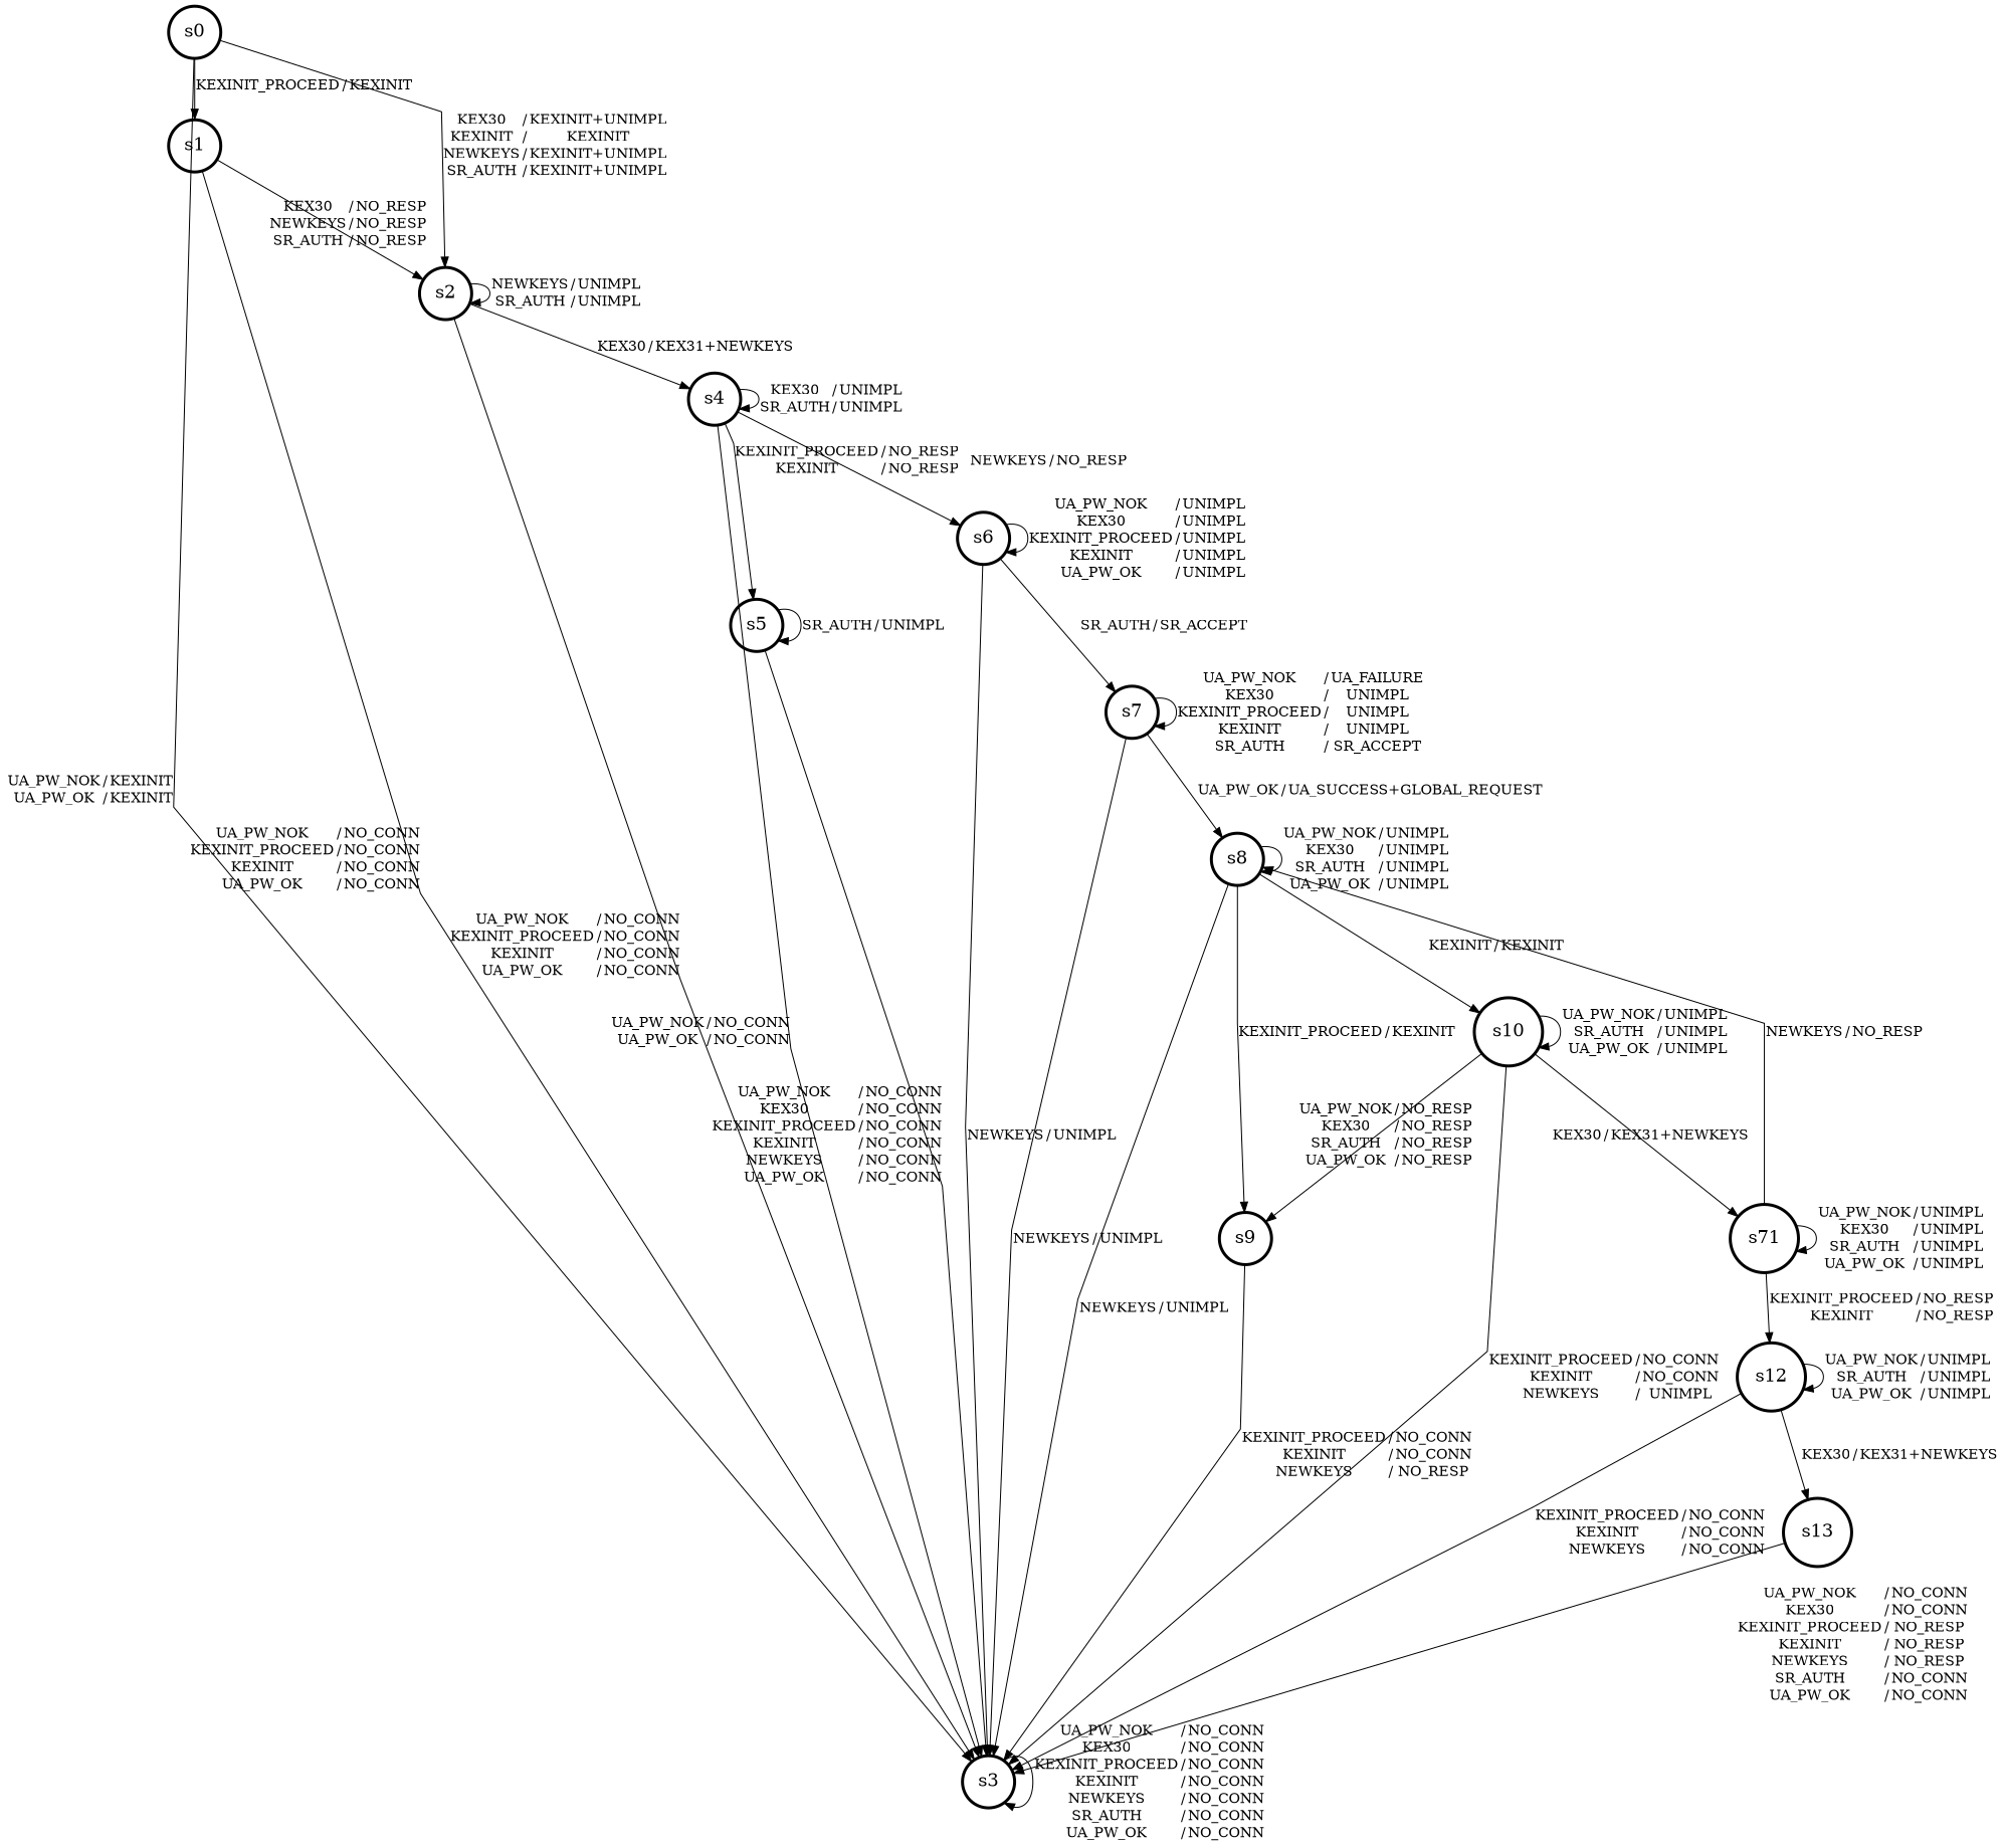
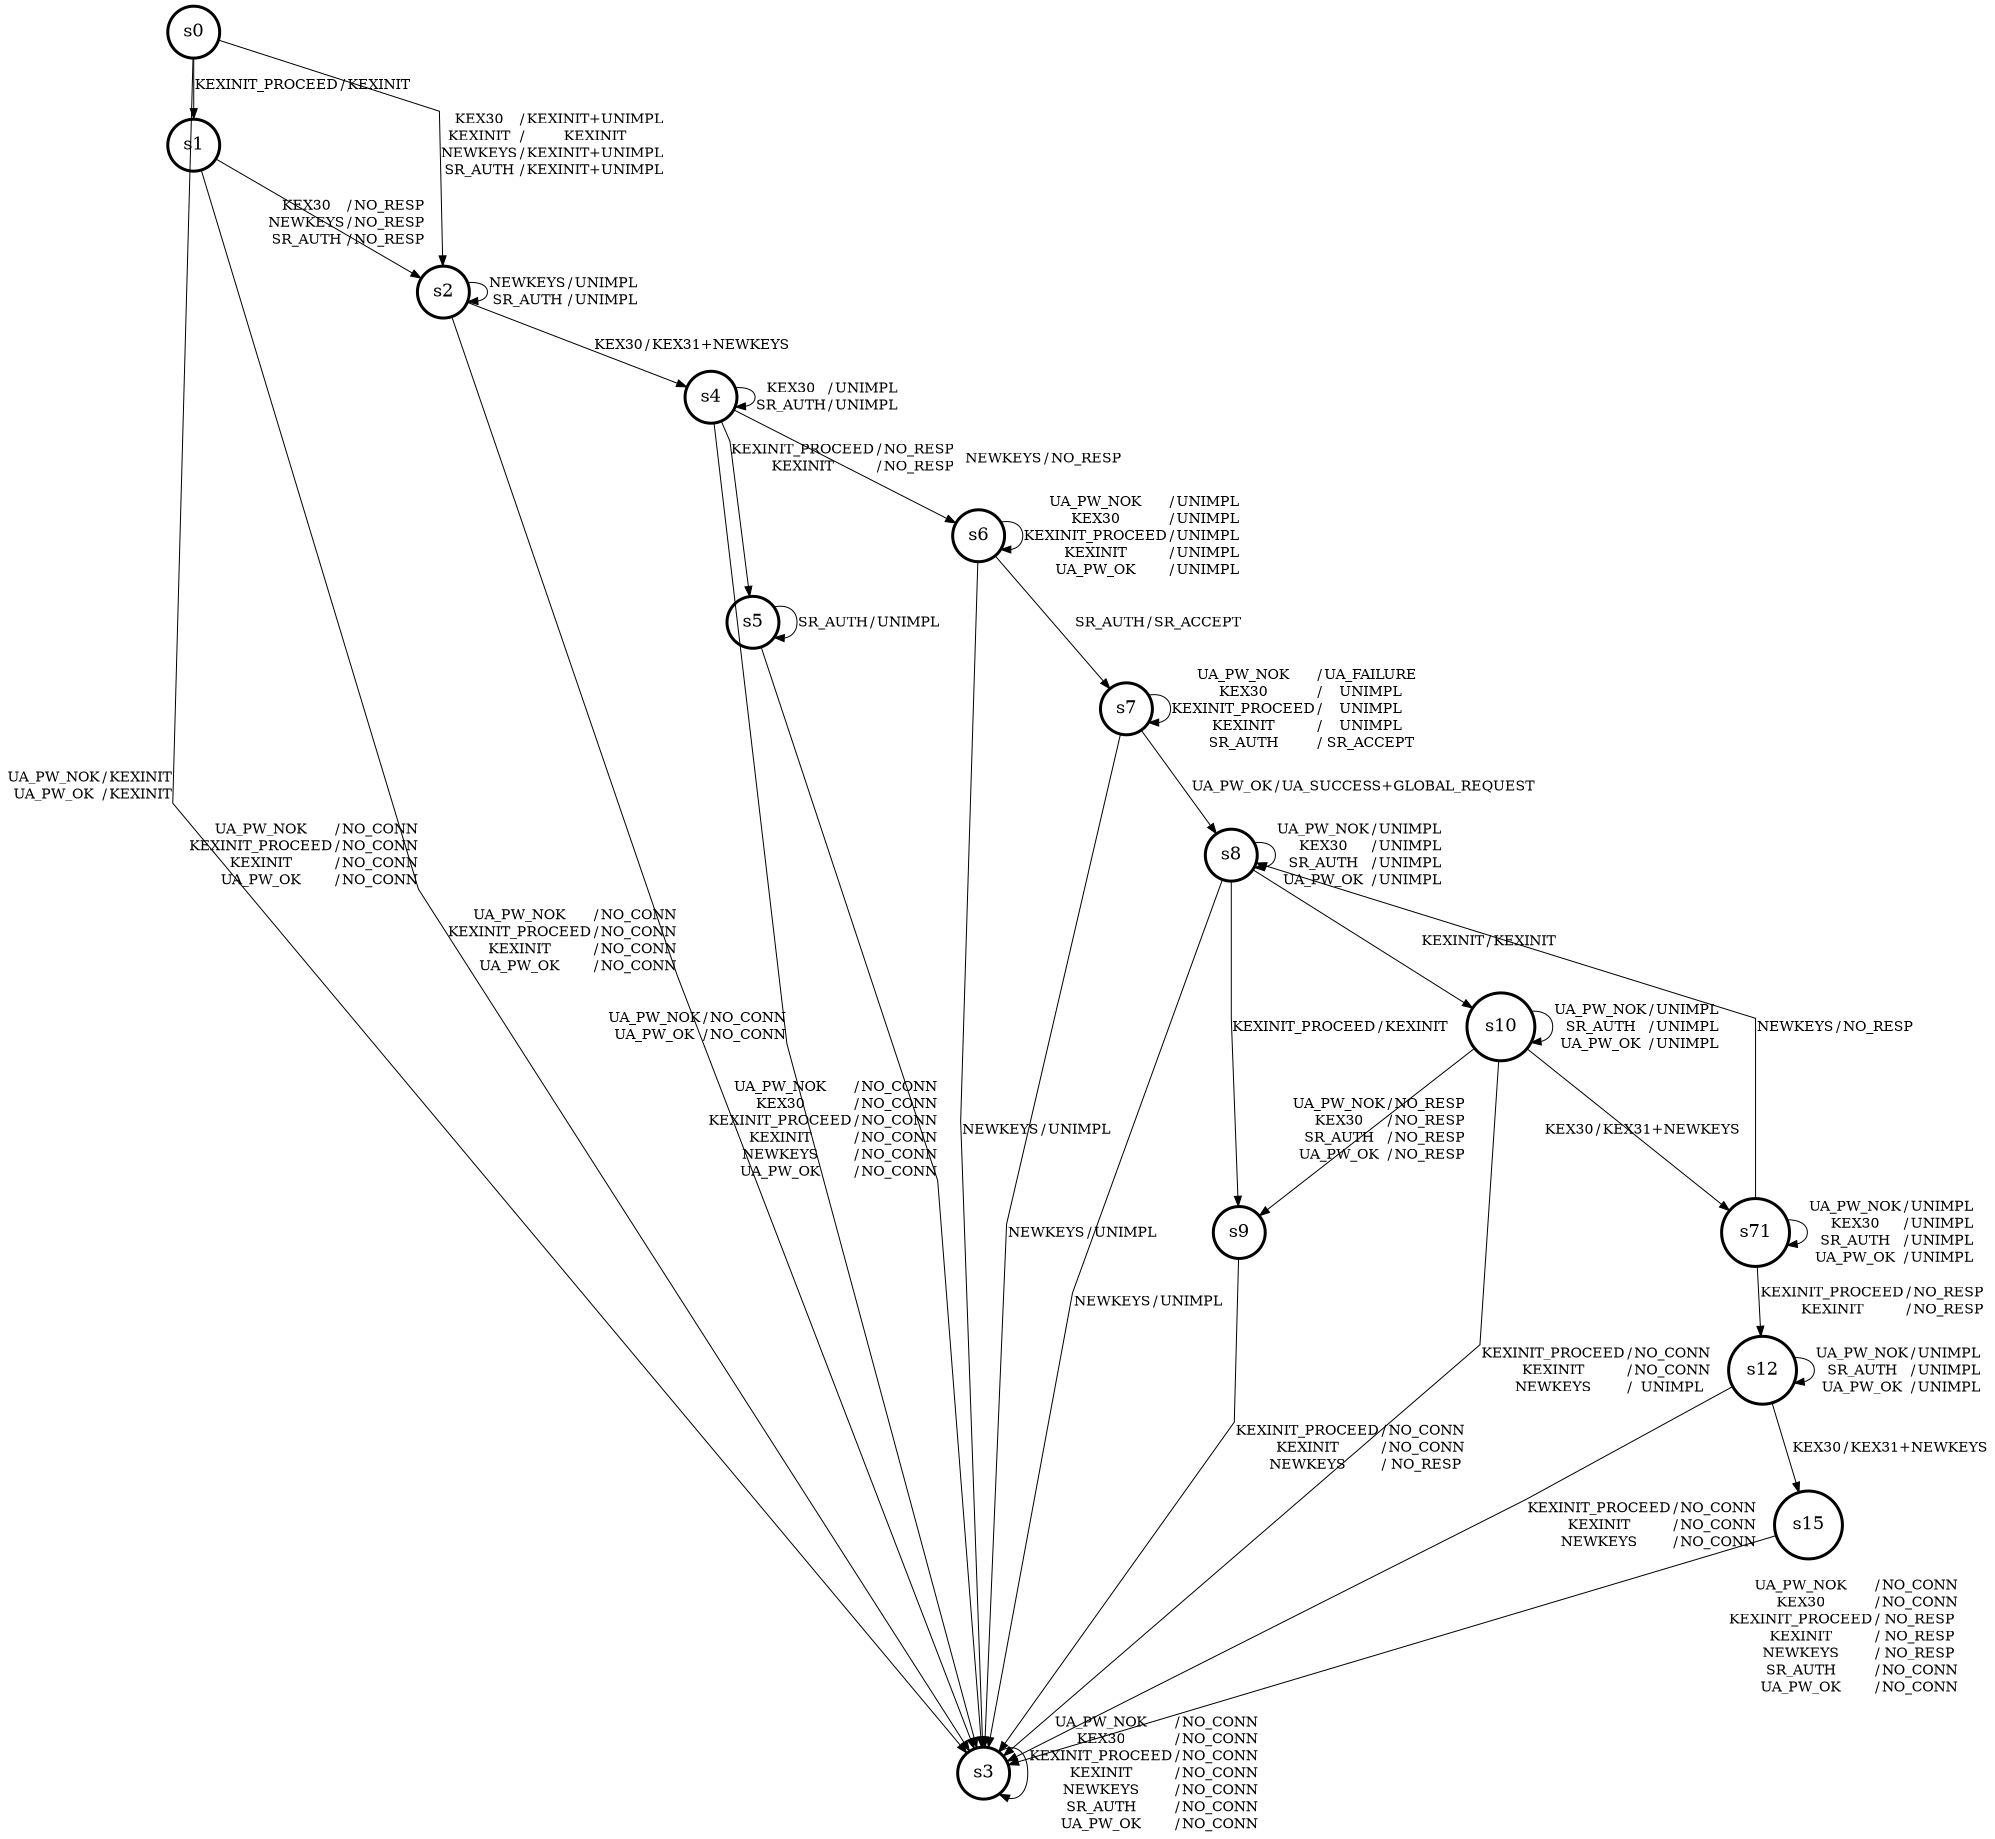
  digraph {
    concentrate=false
    splines=line
    node [fontsize=18 penwidth=3.0 shape=circle]
    n1 [label=s0]
    n2 [label=s1]
    n3 [label=s2]
    n4 [label=s3]
    n5 [label=s4]
    n6 [label=s5]
    n7 [label=s6]
    n8 [label=s7]
    n9 [label=s8]
    n10 [label=s9]
    n11 [label=s10]
    n12 [label=s71]
    n13 [label=s12]
-   n14 [label=s13]
+   n14 [label=s15]
    n1 -> n2 [label=<<table border="0" cellpadding="1" cellspacing="0"><tr><td>KEXINIT_PROCEED</td><td>/</td><td>KEXINIT</td></tr></table>>]
    n1 -> n3 [label=<<table border="0" cellpadding="1" cellspacing="0"><tr><td>KEX30</td><td>/</td><td>KEXINIT+UNIMPL</td></tr><tr><td>KEXINIT</td><td>/</td><td>KEXINIT</td></tr><tr><td>NEWKEYS</td><td>/</td><td>KEXINIT+UNIMPL</td></tr><tr><td>SR_AUTH</td><td>/</td><td>KEXINIT+UNIMPL</td></tr></table>>]
    n1 -> n4 [label=<<table border="0" cellpadding="1" cellspacing="0"><tr><td>UA_PW_NOK</td><td>/</td><td>KEXINIT</td></tr><tr><td>UA_PW_OK</td><td>/</td><td>KEXINIT</td></tr></table>>]
    n2 -> n3 [label=<<table border="0" cellpadding="1" cellspacing="0"><tr><td>KEX30</td><td>/</td><td>NO_RESP</td></tr><tr><td>NEWKEYS</td><td>/</td><td>NO_RESP</td></tr><tr><td>SR_AUTH</td><td>/</td><td>NO_RESP</td></tr></table>>]
    n2 -> n4 [label=<<table border="0" cellpadding="1" cellspacing="0"><tr><td>UA_PW_NOK</td><td>/</td><td>NO_CONN</td></tr><tr><td>KEXINIT_PROCEED</td><td>/</td><td>NO_CONN</td></tr><tr><td>KEXINIT</td><td>/</td><td>NO_CONN</td></tr><tr><td>UA_PW_OK</td><td>/</td><td>NO_CONN</td></tr></table>>]
    n3 -> n3 [label=<<table border="0" cellpadding="1" cellspacing="0"><tr><td>NEWKEYS</td><td>/</td><td>UNIMPL</td></tr><tr><td>SR_AUTH</td><td>/</td><td>UNIMPL</td></tr></table>>]
    n3 -> n4 [label=<<table border="0" cellpadding="1" cellspacing="0"><tr><td>UA_PW_NOK</td><td>/</td><td>NO_CONN</td></tr><tr><td>KEXINIT_PROCEED</td><td>/</td><td>NO_CONN</td></tr><tr><td>KEXINIT</td><td>/</td><td>NO_CONN</td></tr><tr><td>UA_PW_OK</td><td>/</td><td>NO_CONN</td></tr></table>>]
    n3 -> n5 [label=<<table border="0" cellpadding="1" cellspacing="0"><tr><td>KEX30</td><td>/</td><td>KEX31+NEWKEYS</td></tr></table>>]
    n4 -> n4 [label=<<table border="0" cellpadding="1" cellspacing="0"><tr><td>UA_PW_NOK</td><td>/</td><td>NO_CONN</td></tr><tr><td>KEX30</td><td>/</td><td>NO_CONN</td></tr><tr><td>KEXINIT_PROCEED</td><td>/</td><td>NO_CONN</td></tr><tr><td>KEXINIT</td><td>/</td><td>NO_CONN</td></tr><tr><td>NEWKEYS</td><td>/</td><td>NO_CONN</td></tr><tr><td>SR_AUTH</td><td>/</td><td>NO_CONN</td></tr><tr><td>UA_PW_OK</td><td>/</td><td>NO_CONN</td></tr></table>>]
    n5 -> n4 [label=<<table border="0" cellpadding="1" cellspacing="0"><tr><td>UA_PW_NOK</td><td>/</td><td>NO_CONN</td></tr><tr><td>UA_PW_OK</td><td>/</td><td>NO_CONN</td></tr></table>>]
    n5 -> n5 [label=<<table border="0" cellpadding="1" cellspacing="0"><tr><td>KEX30</td><td>/</td><td>UNIMPL</td></tr><tr><td>SR_AUTH</td><td>/</td><td>UNIMPL</td></tr></table>>]
    n5 -> n6 [label=<<table border="0" cellpadding="1" cellspacing="0"><tr><td>KEXINIT_PROCEED</td><td>/</td><td>NO_RESP</td></tr><tr><td>KEXINIT</td><td>/</td><td>NO_RESP</td></tr></table>>]
    n5 -> n7 [label=<<table border="0" cellpadding="1" cellspacing="0"><tr><td>NEWKEYS</td><td>/</td><td>NO_RESP</td></tr></table>>]
    n6 -> n4 [label=<<table border="0" cellpadding="1" cellspacing="0"><tr><td>UA_PW_NOK</td><td>/</td><td>NO_CONN</td></tr><tr><td>KEX30</td><td>/</td><td>NO_CONN</td></tr><tr><td>KEXINIT_PROCEED</td><td>/</td><td>NO_CONN</td></tr><tr><td>KEXINIT</td><td>/</td><td>NO_CONN</td></tr><tr><td>NEWKEYS</td><td>/</td><td>NO_CONN</td></tr><tr><td>UA_PW_OK</td><td>/</td><td>NO_CONN</td></tr></table>>]
    n6 -> n6 [label=<<table border="0" cellpadding="1" cellspacing="0"><tr><td>SR_AUTH</td><td>/</td><td>UNIMPL</td></tr></table>>]
    n7 -> n4 [label=<<table border="0" cellpadding="1" cellspacing="0"><tr><td>NEWKEYS</td><td>/</td><td>UNIMPL</td></tr></table>>]
    n7 -> n7 [label=<<table border="0" cellpadding="1" cellspacing="0"><tr><td>UA_PW_NOK</td><td>/</td><td>UNIMPL</td></tr><tr><td>KEX30</td><td>/</td><td>UNIMPL</td></tr><tr><td>KEXINIT_PROCEED</td><td>/</td><td>UNIMPL</td></tr><tr><td>KEXINIT</td><td>/</td><td>UNIMPL</td></tr><tr><td>UA_PW_OK</td><td>/</td><td>UNIMPL</td></tr></table>>]
    n7 -> n8 [label=<<table border="0" cellpadding="1" cellspacing="0"><tr><td>SR_AUTH</td><td>/</td><td>SR_ACCEPT</td></tr></table>>]
    n8 -> n4 [label=<<table border="0" cellpadding="1" cellspacing="0"><tr><td>NEWKEYS</td><td>/</td><td>UNIMPL</td></tr></table>>]
    n8 -> n8 [label=<<table border="0" cellpadding="1" cellspacing="0"><tr><td>UA_PW_NOK</td><td>/</td><td>UA_FAILURE</td></tr><tr><td>KEX30</td><td>/</td><td>UNIMPL</td></tr><tr><td>KEXINIT_PROCEED</td><td>/</td><td>UNIMPL</td></tr><tr><td>KEXINIT</td><td>/</td><td>UNIMPL</td></tr><tr><td>SR_AUTH</td><td>/</td><td>SR_ACCEPT</td></tr></table>>]
    n8 -> n9 [label=<<table border="0" cellpadding="1" cellspacing="0"><tr><td>UA_PW_OK</td><td>/</td><td>UA_SUCCESS+GLOBAL_REQUEST</td></tr></table>>]
    n9 -> n4 [label=<<table border="0" cellpadding="1" cellspacing="0"><tr><td>NEWKEYS</td><td>/</td><td>UNIMPL</td></tr></table>>]
    n9 -> n9 [label=<<table border="0" cellpadding="1" cellspacing="0"><tr><td>UA_PW_NOK</td><td>/</td><td>UNIMPL</td></tr><tr><td>KEX30</td><td>/</td><td>UNIMPL</td></tr><tr><td>SR_AUTH</td><td>/</td><td>UNIMPL</td></tr><tr><td>UA_PW_OK</td><td>/</td><td>UNIMPL</td></tr></table>>]
    n9 -> n10 [label=<<table border="0" cellpadding="1" cellspacing="0"><tr><td>KEXINIT_PROCEED</td><td>/</td><td>KEXINIT</td></tr></table>>]
    n9 -> n11 [label=<<table border="0" cellpadding="1" cellspacing="0"><tr><td>KEXINIT</td><td>/</td><td>KEXINIT</td></tr></table>>]
    n10 -> n4 [label=<<table border="0" cellpadding="1" cellspacing="0"><tr><td>KEXINIT_PROCEED</td><td>/</td><td>NO_CONN</td></tr><tr><td>KEXINIT</td><td>/</td><td>NO_CONN</td></tr><tr><td>NEWKEYS</td><td>/</td><td>NO_RESP</td></tr></table>>]
    n11 -> n4 [label=<<table border="0" cellpadding="1" cellspacing="0"><tr><td>KEXINIT_PROCEED</td><td>/</td><td>NO_CONN</td></tr><tr><td>KEXINIT</td><td>/</td><td>NO_CONN</td></tr><tr><td>NEWKEYS</td><td>/</td><td>UNIMPL</td></tr></table>>]
    n11 -> n10 [label=<<table border="0" cellpadding="1" cellspacing="0"><tr><td>UA_PW_NOK</td><td>/</td><td>NO_RESP</td></tr><tr><td>KEX30</td><td>/</td><td>NO_RESP</td></tr><tr><td>SR_AUTH</td><td>/</td><td>NO_RESP</td></tr><tr><td>UA_PW_OK</td><td>/</td><td>NO_RESP</td></tr></table>>]
    n11 -> n11 [label=<<table border="0" cellpadding="1" cellspacing="0"><tr><td>UA_PW_NOK</td><td>/</td><td>UNIMPL</td></tr><tr><td>SR_AUTH</td><td>/</td><td>UNIMPL</td></tr><tr><td>UA_PW_OK</td><td>/</td><td>UNIMPL</td></tr></table>>]
    n11 -> n12 [label=<<table border="0" cellpadding="1" cellspacing="0"><tr><td>KEX30</td><td>/</td><td>KEX31+NEWKEYS</td></tr></table>>]
    n12 -> n9 [label=<<table border="0" cellpadding="1" cellspacing="0"><tr><td>NEWKEYS</td><td>/</td><td>NO_RESP</td></tr></table>>]
    n12 -> n12 [label=<<table border="0" cellpadding="1" cellspacing="0"><tr><td>UA_PW_NOK</td><td>/</td><td>UNIMPL</td></tr><tr><td>KEX30</td><td>/</td><td>UNIMPL</td></tr><tr><td>SR_AUTH</td><td>/</td><td>UNIMPL</td></tr><tr><td>UA_PW_OK</td><td>/</td><td>UNIMPL</td></tr></table>>]
    n12 -> n13 [label=<<table border="0" cellpadding="1" cellspacing="0"><tr><td>KEXINIT_PROCEED</td><td>/</td><td>NO_RESP</td></tr><tr><td>KEXINIT</td><td>/</td><td>NO_RESP</td></tr></table>>]
    n13 -> n4 [label=<<table border="0" cellpadding="1" cellspacing="0"><tr><td>KEXINIT_PROCEED</td><td>/</td><td>NO_CONN</td></tr><tr><td>KEXINIT</td><td>/</td><td>NO_CONN</td></tr><tr><td>NEWKEYS</td><td>/</td><td>NO_CONN</td></tr></table>>]
    n13 -> n13 [label=<<table border="0" cellpadding="1" cellspacing="0"><tr><td>UA_PW_NOK</td><td>/</td><td>UNIMPL</td></tr><tr><td>SR_AUTH</td><td>/</td><td>UNIMPL</td></tr><tr><td>UA_PW_OK</td><td>/</td><td>UNIMPL</td></tr></table>>]
    n13 -> n14 [label=<<table border="0" cellpadding="1" cellspacing="0"><tr><td>KEX30</td><td>/</td><td>KEX31+NEWKEYS</td></tr></table>>]
    n14 -> n4 [label=<<table border="0" cellpadding="1" cellspacing="0"><tr><td>UA_PW_NOK</td><td>/</td><td>NO_CONN</td></tr><tr><td>KEX30</td><td>/</td><td>NO_CONN</td></tr><tr><td>KEXINIT_PROCEED</td><td>/</td><td>NO_RESP</td></tr><tr><td>KEXINIT</td><td>/</td><td>NO_RESP</td></tr><tr><td>NEWKEYS</td><td>/</td><td>NO_RESP</td></tr><tr><td>SR_AUTH</td><td>/</td><td>NO_CONN</td></tr><tr><td>UA_PW_OK</td><td>/</td><td>NO_CONN</td></tr></table>>]
  }
